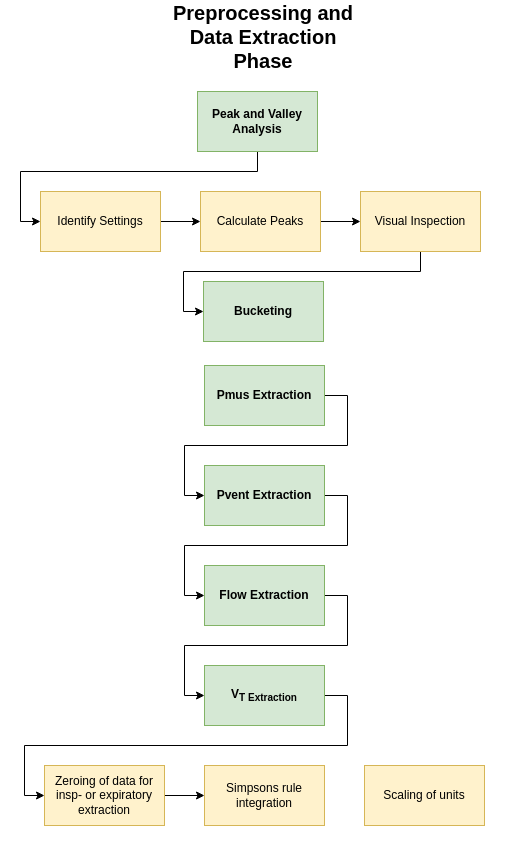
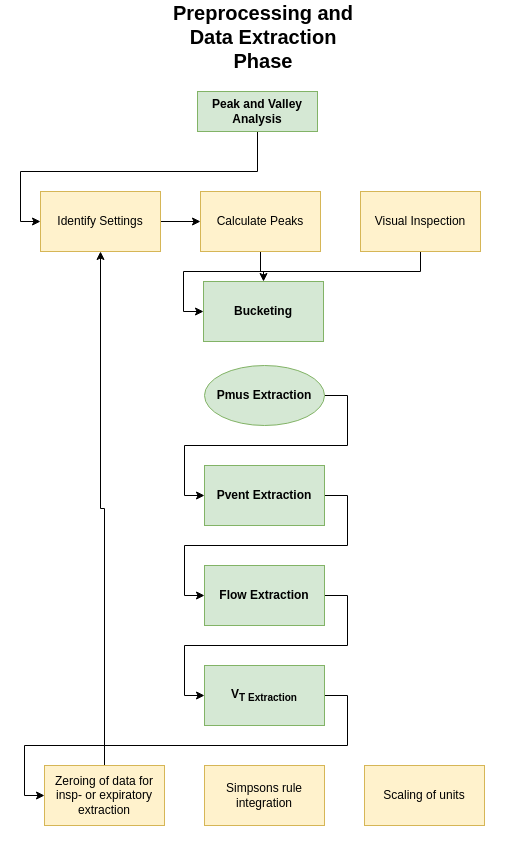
  <mxCell id="0" />
  <mxCell id="1" parent="0" />
  <mxCell id="2" style="edgeStyle=orthogonalEdgeStyle;rounded=0;orthogonalLoop=1;jettySize=auto;html=1;entryX=0;entryY=0.5;entryDx=0;entryDy=0;" parent="1" source="3" target="5" edge="1"><mxGeometry relative="1" as="geometry"><Array as="points"><mxPoint x="257" y="170" /><mxPoint x="20" y="170" /><mxPoint x="20" y="220" /></Array></mxGeometry></mxCell>
- <mxCell id="3" value="&lt;b&gt;Peak and Valley Analysis&lt;/b&gt;" style="rounded=0;whiteSpace=wrap;html=1;fillColor=#d5e8d4;strokeColor=#82b366;" parent="1" vertex="1"><mxGeometry x="197" y="90" width="120" height="60" as="geometry" /></mxCell>
+ <mxCell id="3" value="&lt;b&gt;Peak and Valley Analysis&lt;/b&gt;" style="rounded=0;whiteSpace=wrap;html=1;fillColor=#d5e8d4;strokeColor=#82b366;" parent="1" vertex="1"><mxGeometry x="197" y="90" width="120" height="40" as="geometry" /></mxCell>
  <mxCell id="4" style="edgeStyle=orthogonalEdgeStyle;rounded=0;orthogonalLoop=1;jettySize=auto;html=1;entryX=0;entryY=0.5;entryDx=0;entryDy=0;" parent="1" source="5" target="7" edge="1"><mxGeometry relative="1" as="geometry" /></mxCell>
  <mxCell id="5" value="Identify Settings" style="rounded=0;whiteSpace=wrap;html=1;fillColor=#fff2cc;strokeColor=#d6b656;" parent="1" vertex="1"><mxGeometry x="40" y="190" width="120" height="60" as="geometry" /></mxCell>
- <mxCell id="6" style="edgeStyle=orthogonalEdgeStyle;rounded=0;orthogonalLoop=1;jettySize=auto;html=1;entryX=0;entryY=0.5;entryDx=0;entryDy=0;" parent="1" source="7" target="9" edge="1"><mxGeometry relative="1" as="geometry" /></mxCell>
+ <mxCell id="6" style="edgeStyle=orthogonalEdgeStyle;rounded=0;orthogonalLoop=1;jettySize=auto;html=1;" parent="1" source="7" target="23" edge="1"><mxGeometry relative="1" as="geometry" /></mxCell>
  <mxCell id="7" value="Calculate Peaks" style="rounded=0;whiteSpace=wrap;html=1;fillColor=#fff2cc;strokeColor=#d6b656;" parent="1" vertex="1"><mxGeometry x="200" y="190" width="120" height="60" as="geometry" /></mxCell>
  <mxCell id="8" style="edgeStyle=orthogonalEdgeStyle;rounded=0;orthogonalLoop=1;jettySize=auto;html=1;entryX=0;entryY=0.5;entryDx=0;entryDy=0;" edge="1" parent="1" source="9" target="23"><mxGeometry relative="1" as="geometry"><Array as="points"><mxPoint x="420" y="270" /><mxPoint x="183" y="270" /><mxPoint x="183" y="310" /></Array></mxGeometry></mxCell>
  <mxCell id="9" value="Visual Inspection" style="rounded=0;whiteSpace=wrap;html=1;fillColor=#fff2cc;strokeColor=#d6b656;" parent="1" vertex="1"><mxGeometry x="360" y="190" width="120" height="60" as="geometry" /></mxCell>
  <mxCell id="10" style="edgeStyle=orthogonalEdgeStyle;rounded=0;orthogonalLoop=1;jettySize=auto;html=1;entryX=0;entryY=0.5;entryDx=0;entryDy=0;" parent="1" source="11" target="13" edge="1"><mxGeometry relative="1" as="geometry"><Array as="points"><mxPoint x="347" y="394" /><mxPoint x="347" y="444" /><mxPoint x="184" y="444" /><mxPoint x="184" y="494" /></Array></mxGeometry></mxCell>
- <mxCell id="11" value="&lt;b&gt;Pmus Extraction&lt;/b&gt;" style="rounded=0;whiteSpace=wrap;html=1;fillColor=#d5e8d4;strokeColor=#82b366;" parent="1" vertex="1"><mxGeometry x="204" y="364" width="120" height="60" as="geometry" /></mxCell>
+ <mxCell id="11" value="&lt;b&gt;Pmus Extraction&lt;/b&gt;" style="ellipse;whiteSpace=wrap;html=1;fillColor=#d5e8d4;strokeColor=#82b366;" parent="1" vertex="1"><mxGeometry x="204" y="364" width="120" height="60" as="geometry" /></mxCell>
  <mxCell id="12" style="edgeStyle=orthogonalEdgeStyle;rounded=0;orthogonalLoop=1;jettySize=auto;html=1;entryX=0;entryY=0.5;entryDx=0;entryDy=0;" parent="1" source="13" target="15" edge="1"><mxGeometry relative="1" as="geometry"><Array as="points"><mxPoint x="347" y="494" /><mxPoint x="347" y="544" /><mxPoint x="184" y="544" /><mxPoint x="184" y="594" /></Array></mxGeometry></mxCell>
  <mxCell id="13" value="&lt;b&gt;Pvent Extraction&lt;/b&gt;" style="rounded=0;whiteSpace=wrap;html=1;fillColor=#d5e8d4;strokeColor=#82b366;" parent="1" vertex="1"><mxGeometry x="204" y="464" width="120" height="60" as="geometry" /></mxCell>
  <mxCell id="14" style="edgeStyle=orthogonalEdgeStyle;rounded=0;orthogonalLoop=1;jettySize=auto;html=1;entryX=0;entryY=0.5;entryDx=0;entryDy=0;" parent="1" source="15" target="17" edge="1"><mxGeometry relative="1" as="geometry"><Array as="points"><mxPoint x="347" y="594" /><mxPoint x="347" y="644" /><mxPoint x="184" y="644" /><mxPoint x="184" y="694" /></Array></mxGeometry></mxCell>
  <mxCell id="15" value="&lt;b&gt;Flow Extraction&lt;/b&gt;" style="rounded=0;whiteSpace=wrap;html=1;fillColor=#d5e8d4;strokeColor=#82b366;" parent="1" vertex="1"><mxGeometry x="204" y="564" width="120" height="60" as="geometry" /></mxCell>
  <mxCell id="16" style="edgeStyle=orthogonalEdgeStyle;rounded=0;orthogonalLoop=1;jettySize=auto;html=1;entryX=0;entryY=0.5;entryDx=0;entryDy=0;" parent="1" source="17" target="19" edge="1"><mxGeometry relative="1" as="geometry"><Array as="points"><mxPoint x="347" y="694" /><mxPoint x="347" y="744" /><mxPoint x="24" y="744" /><mxPoint x="24" y="794" /></Array></mxGeometry></mxCell>
  <mxCell id="17" value="&lt;b&gt;V&lt;sub&gt;T Extraction&lt;/sub&gt;&lt;/b&gt;" style="rounded=0;whiteSpace=wrap;html=1;fillColor=#d5e8d4;strokeColor=#82b366;" parent="1" vertex="1"><mxGeometry x="204" y="664" width="120" height="60" as="geometry" /></mxCell>
- <mxCell id="18" style="edgeStyle=orthogonalEdgeStyle;rounded=0;orthogonalLoop=1;jettySize=auto;html=1;entryX=0;entryY=0.5;entryDx=0;entryDy=0;" parent="1" source="19" target="20" edge="1"><mxGeometry relative="1" as="geometry" /></mxCell>
+ <mxCell id="18" style="edgeStyle=orthogonalEdgeStyle;rounded=0;orthogonalLoop=1;jettySize=auto;html=1;" parent="1" source="19" target="5" edge="1"><mxGeometry relative="1" as="geometry" /></mxCell>
  <mxCell id="19" value="Zeroing of data for insp- or expiratory extraction" style="rounded=0;whiteSpace=wrap;html=1;fillColor=#fff2cc;strokeColor=#d6b656;" parent="1" vertex="1"><mxGeometry x="44" y="764" width="120" height="60" as="geometry" /></mxCell>
  <mxCell id="20" value="Simpsons rule integration" style="rounded=0;whiteSpace=wrap;html=1;fillColor=#fff2cc;strokeColor=#d6b656;" parent="1" vertex="1"><mxGeometry x="204" y="764" width="120" height="60" as="geometry" /></mxCell>
  <mxCell id="21" value="Scaling of units" style="rounded=0;whiteSpace=wrap;html=1;fillColor=#fff2cc;strokeColor=#d6b656;" parent="1" vertex="1"><mxGeometry x="364" y="764" width="120" height="60" as="geometry" /></mxCell>
  <mxCell id="22" value="&lt;font style=&quot;font-size: 20px;&quot;&gt;Preprocessing and Data Extraction Phase&lt;/font&gt;" style="text;html=1;strokeColor=none;fillColor=none;align=center;verticalAlign=middle;whiteSpace=wrap;rounded=0;fontStyle=1" parent="1" vertex="1"><mxGeometry x="158" y="20" width="210" height="30" as="geometry" /></mxCell>
  <mxCell id="23" value="&lt;b&gt;Bucketing&lt;/b&gt;" style="rounded=0;whiteSpace=wrap;html=1;fillColor=#d5e8d4;strokeColor=#82b366;" vertex="1" parent="1"><mxGeometry x="203" y="280" width="120" height="60" as="geometry" /></mxCell>
